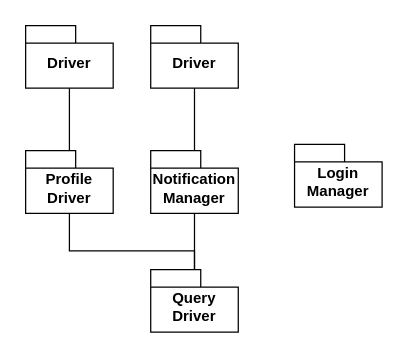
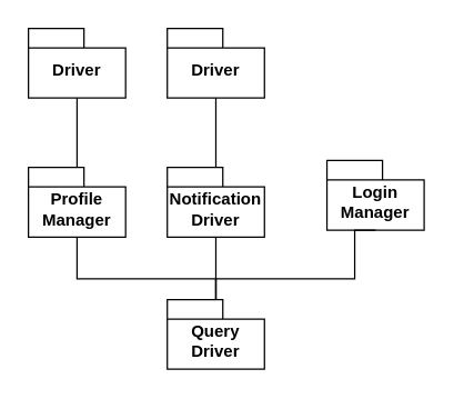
  <mxCell id="0" />
  <mxCell id="1" parent="0" />
  <mxCell id="2" value="Login Manager" style="shape=folder;fontStyle=1;spacingTop=10;tabWidth=40;tabHeight=14;tabPosition=left;html=1;whiteSpace=wrap;" parent="1" vertex="1"><mxGeometry x="235" y="115" width="70" height="50" as="geometry" /></mxCell>
  <mxCell id="3" value="Query Driver" style="shape=folder;fontStyle=1;spacingTop=10;tabWidth=40;tabHeight=14;tabPosition=left;html=1;whiteSpace=wrap;" parent="1" vertex="1"><mxGeometry x="120" y="215" width="70" height="50" as="geometry" /></mxCell>
  <mxCell id="4" value="Driver" style="shape=folder;fontStyle=1;spacingTop=10;tabWidth=40;tabHeight=14;tabPosition=left;html=1;whiteSpace=wrap;" parent="1" vertex="1"><mxGeometry x="120" y="20" width="70" height="50" as="geometry" /></mxCell>
- <mxCell id="5" value="Profile Driver" style="shape=folder;fontStyle=1;spacingTop=10;tabWidth=40;tabHeight=14;tabPosition=left;html=1;whiteSpace=wrap;" parent="1" vertex="1"><mxGeometry x="20" y="120" width="70" height="50" as="geometry" /></mxCell>
- <mxCell id="6" value="Notification Manager" style="shape=folder;fontStyle=1;spacingTop=10;tabWidth=40;tabHeight=14;tabPosition=left;html=1;whiteSpace=wrap;" parent="1" vertex="1"><mxGeometry x="120" y="120" width="70" height="50" as="geometry" /></mxCell>
+ <mxCell id="5" value="Profile Manager" style="shape=folder;fontStyle=1;spacingTop=10;tabWidth=40;tabHeight=14;tabPosition=left;html=1;whiteSpace=wrap;" parent="1" vertex="1"><mxGeometry x="20" y="120" width="70" height="50" as="geometry" /></mxCell>
+ <mxCell id="6" value="Notification Driver" style="shape=folder;fontStyle=1;spacingTop=10;tabWidth=40;tabHeight=14;tabPosition=left;html=1;whiteSpace=wrap;" parent="1" vertex="1"><mxGeometry x="120" y="120" width="70" height="50" as="geometry" /></mxCell>
  <mxCell id="7" value="Driver" style="shape=folder;fontStyle=1;spacingTop=10;tabWidth=40;tabHeight=14;tabPosition=left;html=1;whiteSpace=wrap;" parent="1" vertex="1"><mxGeometry x="20" y="20" width="70" height="50" as="geometry" /></mxCell>
  <mxCell id="8" style="edgeStyle=orthogonalEdgeStyle;rounded=0;orthogonalLoop=1;jettySize=auto;html=1;entryX=0.5;entryY=1;entryDx=0;entryDy=0;entryPerimeter=0;endArrow=none;endFill=0;" parent="1" source="3" target="5" edge="1"><mxGeometry relative="1" as="geometry"><Array as="points"><mxPoint x="155" y="200" /><mxPoint x="55" y="200" /></Array></mxGeometry></mxCell>
  <mxCell id="9" style="edgeStyle=orthogonalEdgeStyle;rounded=0;orthogonalLoop=1;jettySize=auto;html=1;entryX=0.5;entryY=1;entryDx=0;entryDy=0;entryPerimeter=0;endArrow=none;endFill=0;" parent="1" source="3" target="6" edge="1"><mxGeometry relative="1" as="geometry" /></mxCell>
+ <mxCell id="10" style="edgeStyle=orthogonalEdgeStyle;rounded=0;orthogonalLoop=1;jettySize=auto;html=1;entryX=0.5;entryY=1;entryDx=0;entryDy=0;entryPerimeter=0;endArrow=none;endFill=0;" parent="1" source="3" target="2" edge="1"><mxGeometry relative="1" as="geometry"><Array as="points"><mxPoint x="155" y="200" /><mxPoint x="255" y="200" /></Array></mxGeometry></mxCell>
  <mxCell id="11" style="edgeStyle=orthogonalEdgeStyle;rounded=0;orthogonalLoop=1;jettySize=auto;html=1;entryX=0.5;entryY=1;entryDx=0;entryDy=0;entryPerimeter=0;endArrow=none;endFill=0;" parent="1" source="6" target="4" edge="1"><mxGeometry relative="1" as="geometry" /></mxCell>
  <mxCell id="12" style="edgeStyle=orthogonalEdgeStyle;rounded=0;orthogonalLoop=1;jettySize=auto;html=1;entryX=0.5;entryY=1;entryDx=0;entryDy=0;entryPerimeter=0;endArrow=none;endFill=0;" parent="1" source="5" target="7" edge="1"><mxGeometry relative="1" as="geometry" /></mxCell>
